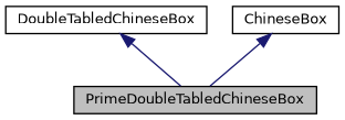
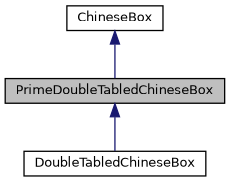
  digraph {
    node [color=black fillcolor=white fontname=Helvetica fontsize=10 shape=record style=filled]
    edge [color=midnightblue dir=back fontname=Helvetica fontsize=10 labelfontname=Helvetica labelfontsize=10 style=solid]
    n1 [fillcolor=grey75 fontcolor=black height=0.2 label=PrimeDoubleTabledChineseBox width=0.4]
    n2 [height=0.2 label=DoubleTabledChineseBox width=0.4]
    n3 [height=0.2 label=ChineseBox width=0.4]
-   n2 -> n1
+   n1 -> n2
    n3 -> n1
  }
